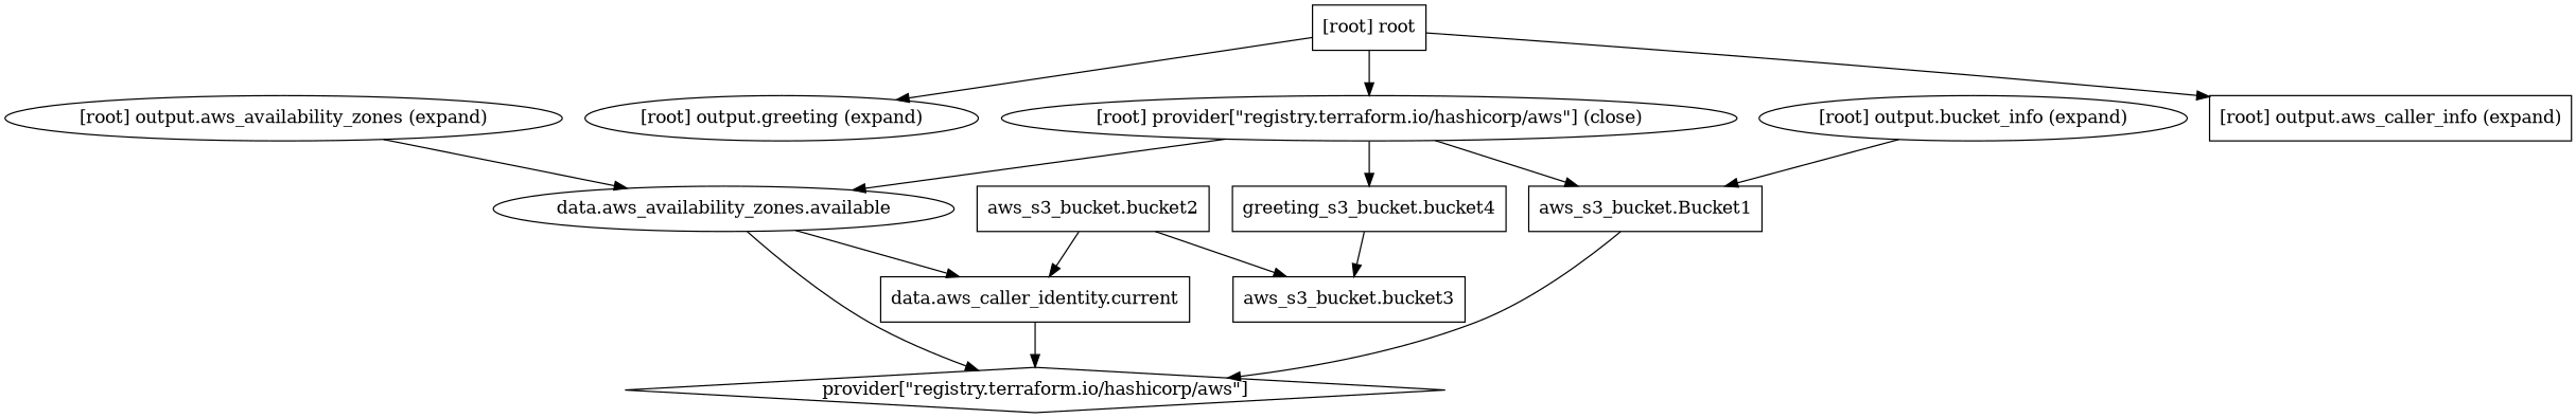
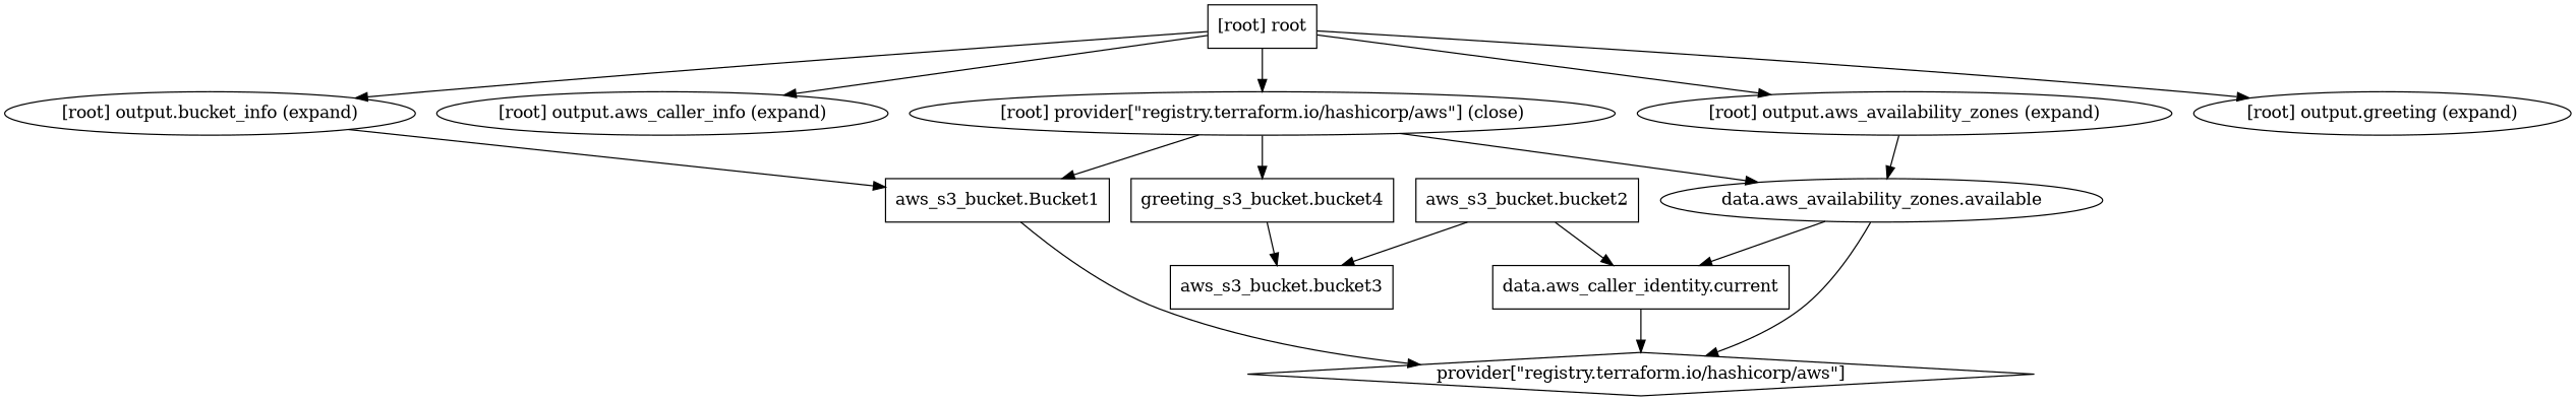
  digraph {
    compound=true
    newrank=true
    node [shape=box]
    n1 [label="aws_s3_bucket.Bucket1"]
    n2 [label="provider[\"registry.terraform.io/hashicorp/aws\"]" shape=diamond]
    n3 [label="aws_s3_bucket.bucket2"]
    n4 [label="data.aws_caller_identity.current"]
    n5 [label="aws_s3_bucket.bucket3"]
    n6 [label="greeting_s3_bucket.bucket4"]
    n7 [label="data.aws_availability_zones.available" shape=ellipse]
    "[root] output.aws_availability_zones (expand)" [shape=""]
-   "[root] output.aws_caller_info (expand)"
+   "[root] output.aws_caller_info (expand)" [shape=""]
    "[root] output.bucket_info (expand)" [shape=""]
    "[root] provider[\"registry.terraform.io/hashicorp/aws\"] (close)" [shape=""]
    "[root] root"
    "[root] output.greeting (expand)" [shape=""]
    subgraph sub_1 {
      n1
      n2
      n3
      n4
      n5
      n6
      n7
      "[root] output.aws_availability_zones (expand)"
      "[root] output.aws_caller_info (expand)"
      "[root] output.bucket_info (expand)"
      "[root] provider[\"registry.terraform.io/hashicorp/aws\"] (close)"
      "[root] root"
      "[root] output.greeting (expand)"
    }
    n1 -> n2
    n3 -> n4
    n3 -> n5
    n4 -> n2
    n6 -> n5
    n7 -> n2
    n7 -> n4
    "[root] output.aws_availability_zones (expand)" -> n7
    "[root] output.bucket_info (expand)" -> n1
    "[root] provider[\"registry.terraform.io/hashicorp/aws\"] (close)" -> n1
    "[root] provider[\"registry.terraform.io/hashicorp/aws\"] (close)" -> n6
    "[root] provider[\"registry.terraform.io/hashicorp/aws\"] (close)" -> n7
+   "[root] root" -> "[root] output.aws_availability_zones (expand)"
    "[root] root" -> "[root] output.aws_caller_info (expand)"
+   "[root] root" -> "[root] output.bucket_info (expand)"
    "[root] root" -> "[root] provider[\"registry.terraform.io/hashicorp/aws\"] (close)"
    "[root] root" -> "[root] output.greeting (expand)"
  }
